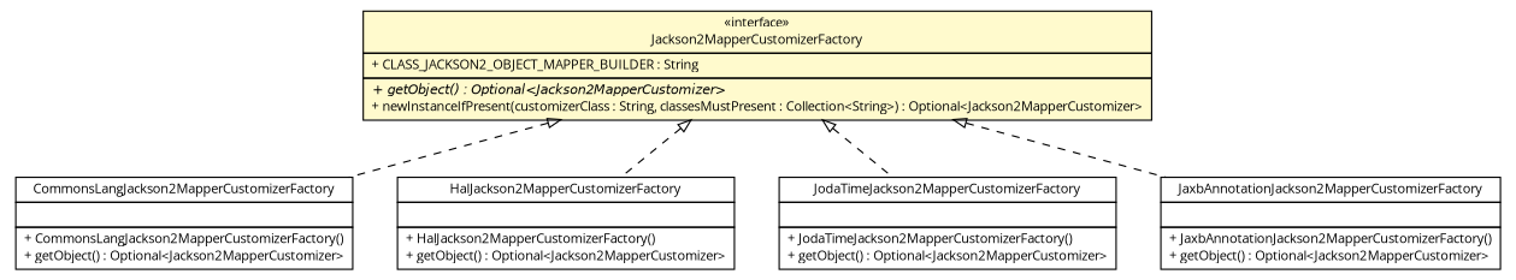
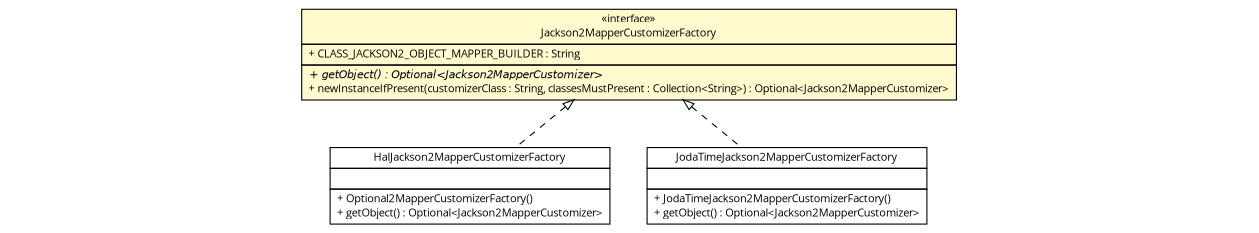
  digraph {
    fontname="Open Sans"
    nodesep=0.25
    ranksep=0.5
    node [fontcolor=black fontname="Open Sans" fontsize=10.0 shape=plaintext]
    edge [arrowtail=empty dir=back fontname="Open Sans" fontsize=10 headport=p labelfontname=Helvetica labelfontsize=10 style=dashed tailport=p]
-   n1 [label=<<table title="top.infra.jackson2.CommonsLangJackson2MapperCustomizerFactory" border="0" cellborder="1" cellspacing="0" cellpadding="2" port="p" href="./CommonsLangJackson2MapperCustomizerFactory.html"> 		<tr><td><table border="0" cellspacing="0" cellpadding="1"> <tr><td align="center" balign="center"> CommonsLangJackson2MapperCustomizerFactory </td></tr> 		</table></td></tr> 		<tr><td><table border="0" cellspacing="0" cellpadding="1"> <tr><td align="left" balign="left">  </td></tr> 		</table></td></tr> 		<tr><td><table border="0" cellspacing="0" cellpadding="1"> <tr><td align="left" balign="left"> + CommonsLangJackson2MapperCustomizerFactory() </td></tr> <tr><td align="left" balign="left"> + getObject() : Optional&lt;Jackson2MapperCustomizer&gt; </td></tr> 		</table></td></tr> 		</table>>]
-   n2 [label=<<table title="top.infra.jackson2.HalJackson2MapperCustomizerFactory" border="0" cellborder="1" cellspacing="0" cellpadding="2" port="p" href="./HalJackson2MapperCustomizerFactory.html"> 		<tr><td><table border="0" cellspacing="0" cellpadding="1"> <tr><td align="center" balign="center"> HalJackson2MapperCustomizerFactory </td></tr> 		</table></td></tr> 		<tr><td><table border="0" cellspacing="0" cellpadding="1"> <tr><td align="left" balign="left">  </td></tr> 		</table></td></tr> 		<tr><td><table border="0" cellspacing="0" cellpadding="1"> <tr><td align="left" balign="left"> + HalJackson2MapperCustomizerFactory() </td></tr> <tr><td align="left" balign="left"> + getObject() : Optional&lt;Jackson2MapperCustomizer&gt; </td></tr> 		</table></td></tr> 		</table>>]
+   n2 [label=<<table title="top.infra.jackson2.HalJackson2MapperCustomizerFactory" border="0" cellborder="1" cellspacing="0" cellpadding="2" port="p" href="./HalJackson2MapperCustomizerFactory.html"> 		<tr><td><table border="0" cellspacing="0" cellpadding="1"> <tr><td align="center" balign="center"> HalJackson2MapperCustomizerFactory </td></tr> 		</table></td></tr> 		<tr><td><table border="0" cellspacing="0" cellpadding="1"> <tr><td align="left" balign="left">  </td></tr> 		</table></td></tr> 		<tr><td><table border="0" cellspacing="0" cellpadding="1"> <tr><td align="left" balign="left"> + Optional2MapperCustomizerFactory() </td></tr> <tr><td align="left" balign="left"> + getObject() : Optional&lt;Jackson2MapperCustomizer&gt; </td></tr> 		</table></td></tr> 		</table>>]
    n3 [label=<<table title="top.infra.jackson2.JodaTimeJackson2MapperCustomizerFactory" border="0" cellborder="1" cellspacing="0" cellpadding="2" port="p" href="./JodaTimeJackson2MapperCustomizerFactory.html"> 		<tr><td><table border="0" cellspacing="0" cellpadding="1"> <tr><td align="center" balign="center"> JodaTimeJackson2MapperCustomizerFactory </td></tr> 		</table></td></tr> 		<tr><td><table border="0" cellspacing="0" cellpadding="1"> <tr><td align="left" balign="left">  </td></tr> 		</table></td></tr> 		<tr><td><table border="0" cellspacing="0" cellpadding="1"> <tr><td align="left" balign="left"> + JodaTimeJackson2MapperCustomizerFactory() </td></tr> <tr><td align="left" balign="left"> + getObject() : Optional&lt;Jackson2MapperCustomizer&gt; </td></tr> 		</table></td></tr> 		</table>>]
-   n4 [label=<<table title="top.infra.jackson2.JaxbAnnotationJackson2MapperCustomizerFactory" border="0" cellborder="1" cellspacing="0" cellpadding="2" port="p" href="./JaxbAnnotationJackson2MapperCustomizerFactory.html"> 		<tr><td><table border="0" cellspacing="0" cellpadding="1"> <tr><td align="center" balign="center"> JaxbAnnotationJackson2MapperCustomizerFactory </td></tr> 		</table></td></tr> 		<tr><td><table border="0" cellspacing="0" cellpadding="1"> <tr><td align="left" balign="left">  </td></tr> 		</table></td></tr> 		<tr><td><table border="0" cellspacing="0" cellpadding="1"> <tr><td align="left" balign="left"> + JaxbAnnotationJackson2MapperCustomizerFactory() </td></tr> <tr><td align="left" balign="left"> + getObject() : Optional&lt;Jackson2MapperCustomizer&gt; </td></tr> 		</table></td></tr> 		</table>>]
    n5 [label=<<table title="top.infra.jackson2.Jackson2MapperCustomizerFactory" border="0" cellborder="1" cellspacing="0" cellpadding="2" port="p" bgcolor="lemonChiffon" href="./Jackson2MapperCustomizerFactory.html"> 		<tr><td><table border="0" cellspacing="0" cellpadding="1"> <tr><td align="center" balign="center"> &#171;interface&#187; </td></tr> <tr><td align="center" balign="center"> Jackson2MapperCustomizerFactory </td></tr> 		</table></td></tr> 		<tr><td><table border="0" cellspacing="0" cellpadding="1"> <tr><td align="left" balign="left"> + CLASS_JACKSON2_OBJECT_MAPPER_BUILDER : String </td></tr> 		</table></td></tr> 		<tr><td><table border="0" cellspacing="0" cellpadding="1"> <tr><td align="left" balign="left"><font face="Helvetica-Oblique" point-size="10.0"> + getObject() : Optional&lt;Jackson2MapperCustomizer&gt; </font></td></tr> <tr><td align="left" balign="left"> + newInstanceIfPresent(customizerClass : String, classesMustPresent : Collection&lt;String&gt;) : Optional&lt;Jackson2MapperCustomizer&gt; </td></tr> 		</table></td></tr> 		</table>>]
-   n5 -> n1
    n5 -> n2
    n5 -> n3
-   n5 -> n4
  }
